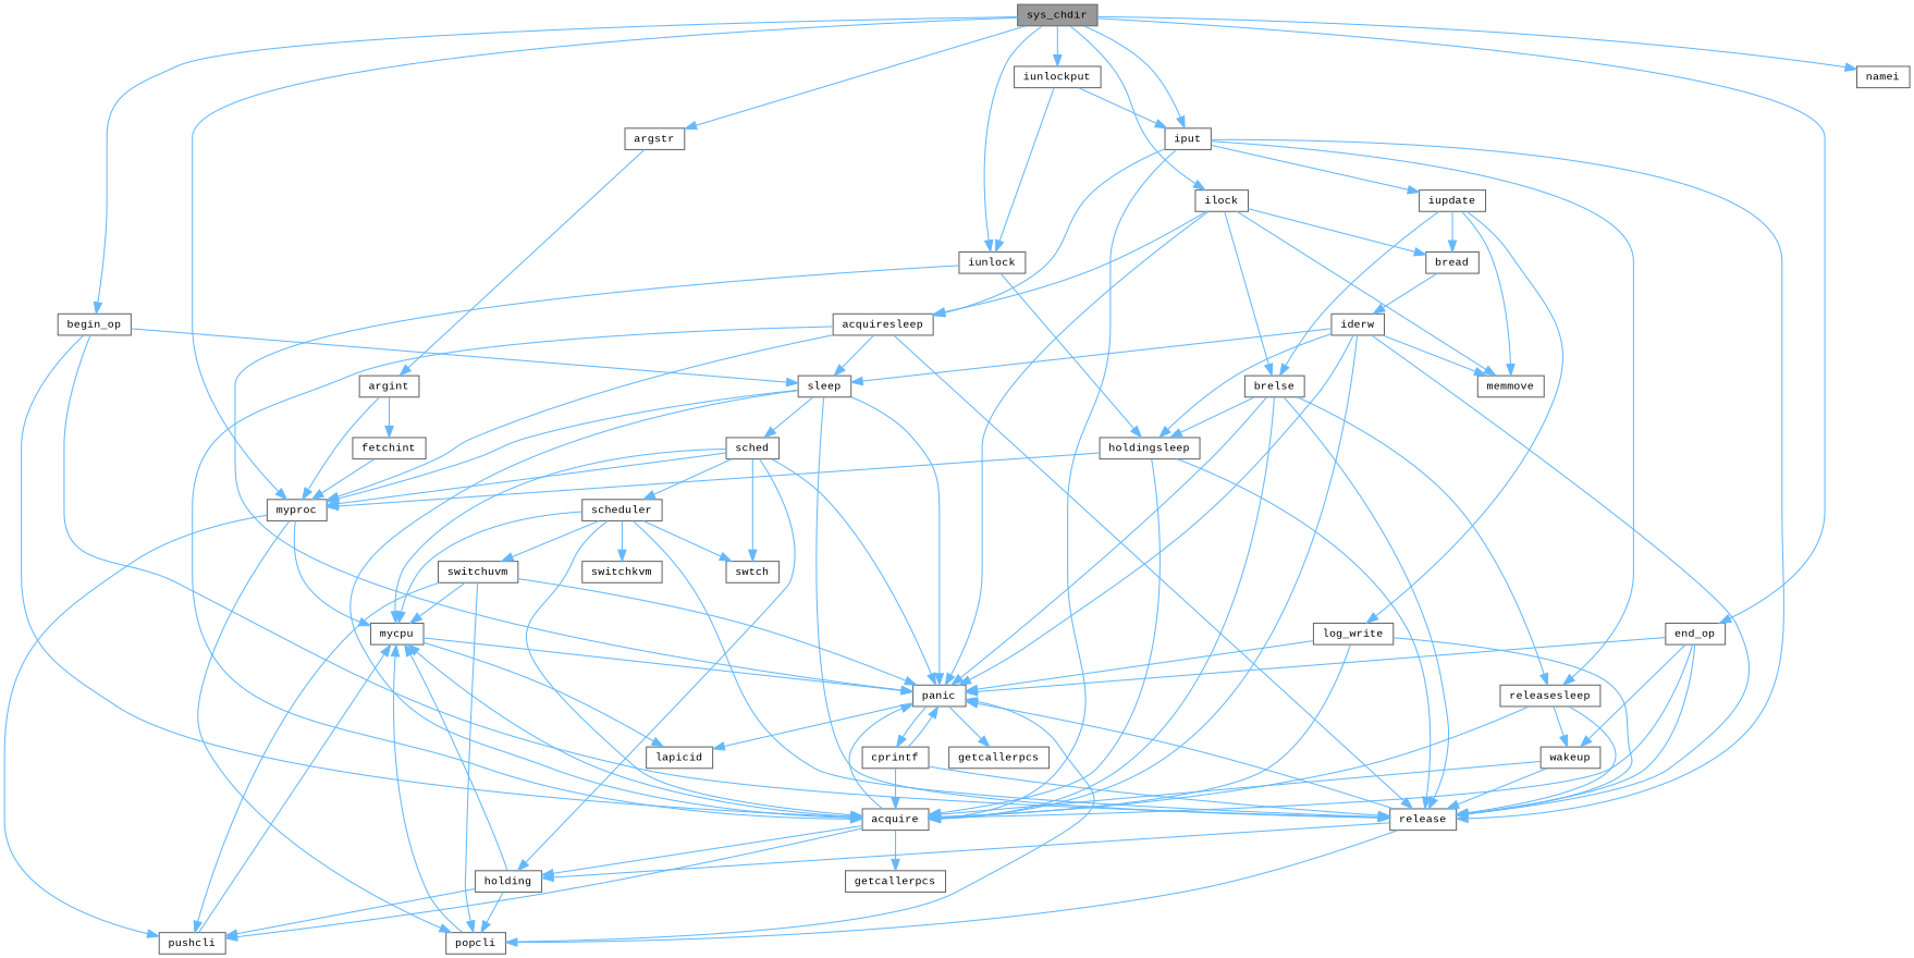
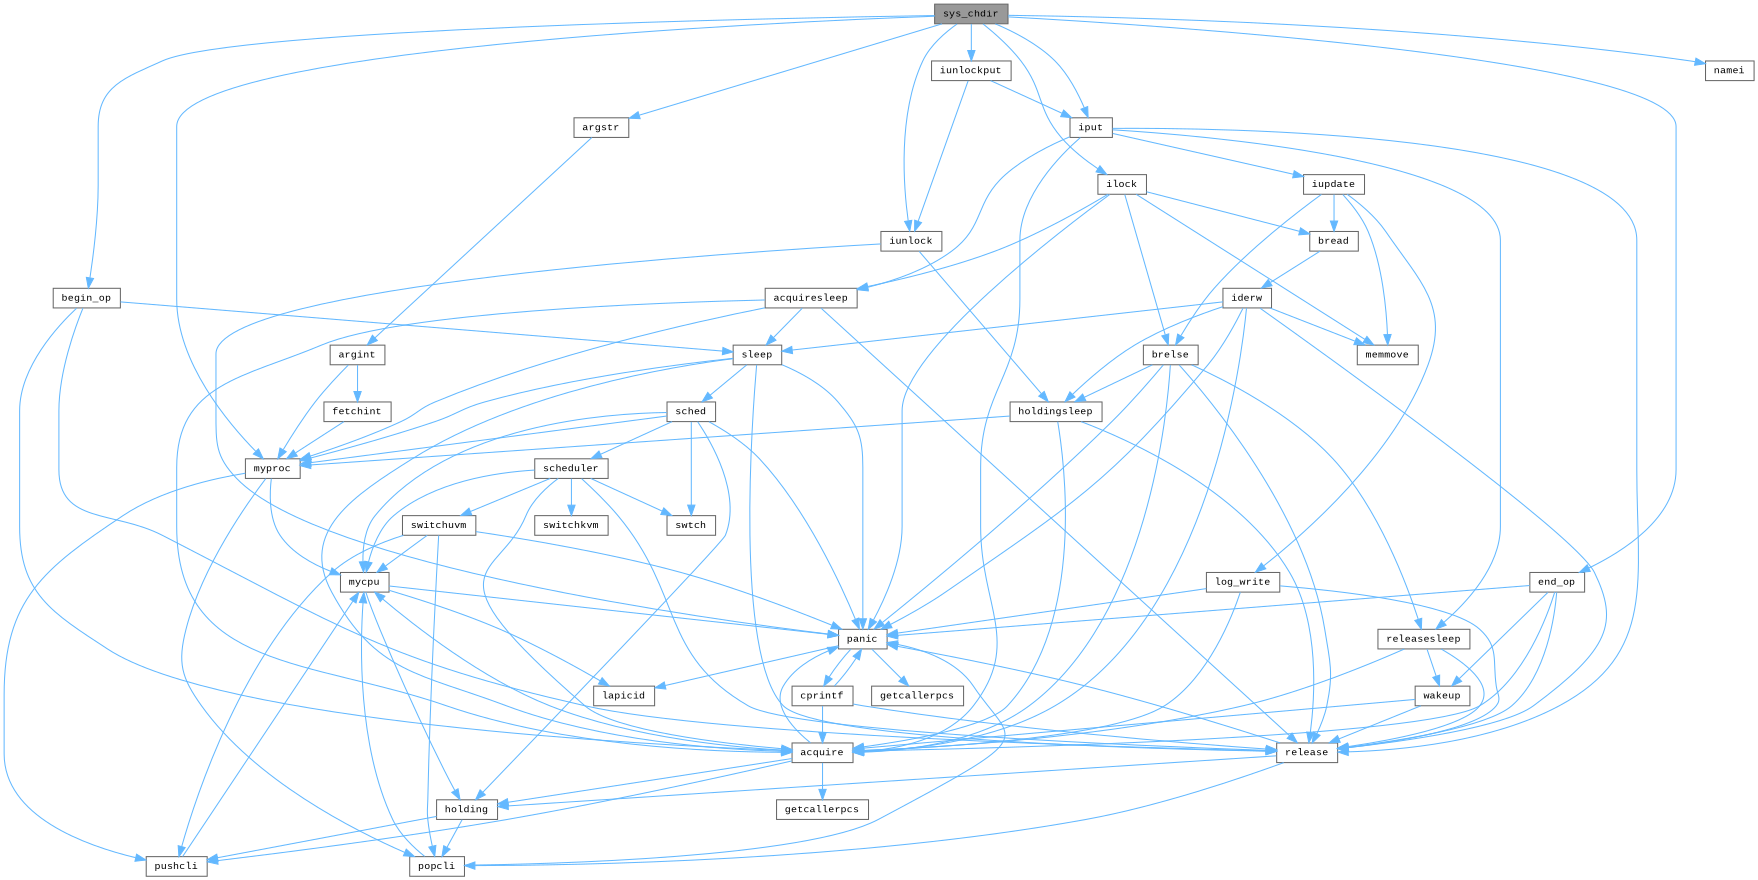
  digraph {
    fontname="Liberation Mono"
    rankdir=TB
    node [color=grey40 fillcolor=white fontname="Liberation Mono" fontsize=10 shape=box style=filled]
    edge [color=steelblue1 fontname="Liberation Mono" fontsize=10 labelfontname=Helvetica labelfontsize=10 style=solid]
    n1 [color=gray40 fillcolor=grey60 fontcolor=black height=0.2 label=sys_chdir width=0.4]
    n2 [height=0.2 label=argstr width=0.4]
    n3 [height=0.2 label=myproc width=0.4]
    n4 [height=0.2 label=begin_op width=0.4]
    n5 [height=0.2 label=end_op width=0.4]
    n6 [height=0.2 label=ilock width=0.4]
    n7 [height=0.2 label=iput width=0.4]
    n8 [height=0.2 label=iunlock width=0.4]
    n9 [height=0.2 label=iunlockput width=0.4]
    n10 [height=0.2 label=namei width=0.4]
    n11 [height=0.2 label=argint width=0.4]
    n12 [height=0.2 label=mycpu width=0.4]
    n13 [height=0.2 label=popcli width=0.4]
    n14 [height=0.2 label=pushcli width=0.4]
    n15 [height=0.2 label=acquire width=0.4]
    n16 [height=0.2 label=release width=0.4]
    n17 [height=0.2 label=sleep width=0.4]
    n18 [height=0.2 label=panic width=0.4]
    n19 [height=0.2 label=wakeup width=0.4]
    n20 [height=0.2 label=acquiresleep width=0.4]
    n21 [height=0.2 label=bread width=0.4]
    n22 [height=0.2 label=memmove width=0.4]
    n23 [height=0.2 label=brelse width=0.4]
    n24 [height=0.2 label=releasesleep width=0.4]
    n25 [height=0.2 label=iupdate width=0.4]
    n26 [height=0.2 label=holdingsleep width=0.4]
    n27 [height=0.2 label=fetchint width=0.4]
    n28 [height=0.2 label=lapicid width=0.4]
    n29 [height=0.2 label=cprintf width=0.4]
    n30 [height=0.2 label=getcallerpcs width=0.4]
    n31 [height=0.2 label=getcallerpcs width=0.4]
    n32 [height=0.2 label=holding width=0.4]
    n33 [height=0.2 label=sched width=0.4]
    n34 [height=0.2 label=scheduler width=0.4]
    n35 [height=0.2 label=swtch width=0.4]
    n36 [height=0.2 label=switchkvm width=0.4]
    n37 [height=0.2 label=switchuvm width=0.4]
    n38 [height=0.2 label=iderw width=0.4]
    n39 [height=0.2 label=log_write width=0.4]
    n1 -> n2
    n1 -> n3
    n1 -> n4
    n1 -> n5
    n1 -> n6
    n1 -> n7
    n1 -> n8
    n1 -> n9
    n1 -> n10
    n2 -> n11
    n3 -> n12
    n3 -> n13
    n3 -> n14
    n4 -> n15
    n4 -> n16
    n4 -> n17
    n5 -> n15
    n5 -> n16
    n5 -> n18
    n5 -> n19
    n6 -> n18
    n6 -> n20
    n6 -> n21
    n6 -> n22
    n6 -> n23
    n7 -> n15
    n7 -> n16
    n7 -> n20
    n7 -> n24
    n7 -> n25
    n8 -> n18
    n8 -> n26
    n9 -> n7
    n9 -> n8
    n11 -> n3
    n11 -> n27
    n12 -> n18
    n12 -> n28
    n13 -> n12
    n13 -> n18
    n14 -> n12
    n15 -> n12
    n15 -> n14
    n15 -> n18
    n15 -> n31
    n15 -> n32
    n16 -> n13
    n16 -> n18
    n16 -> n32
    n17 -> n3
    n17 -> n15
    n17 -> n16
    n17 -> n18
    n17 -> n33
    n18 -> n28
    n18 -> n29
    n18 -> n30
    n19 -> n15
    n19 -> n16
    n20 -> n3
    n20 -> n15
    n20 -> n16
    n20 -> n17
    n21 -> n38
    n23 -> n15
    n23 -> n16
    n23 -> n18
    n23 -> n24
    n23 -> n26
    n24 -> n15
    n24 -> n16
    n24 -> n19
    n25 -> n21
    n25 -> n22
    n25 -> n23
    n25 -> n39
    n26 -> n3
    n26 -> n15
    n26 -> n16
    n27 -> n3
    n29 -> n15
    n29 -> n16
    n29 -> n18
-   n32 -> n12
+   n12 -> n32
    n32 -> n13
    n32 -> n14
    n33 -> n3
    n33 -> n12
    n33 -> n18
    n33 -> n32
    n33 -> n34
    n33 -> n35
    n34 -> n12
    n34 -> n15
    n34 -> n16
    n34 -> n35
    n34 -> n36
    n34 -> n37
    n37 -> n12
    n37 -> n13
    n37 -> n14
    n37 -> n18
    n38 -> n15
    n38 -> n16
    n38 -> n17
    n38 -> n18
    n38 -> n22
    n38 -> n26
    n39 -> n15
    n39 -> n16
    n39 -> n18
  }
